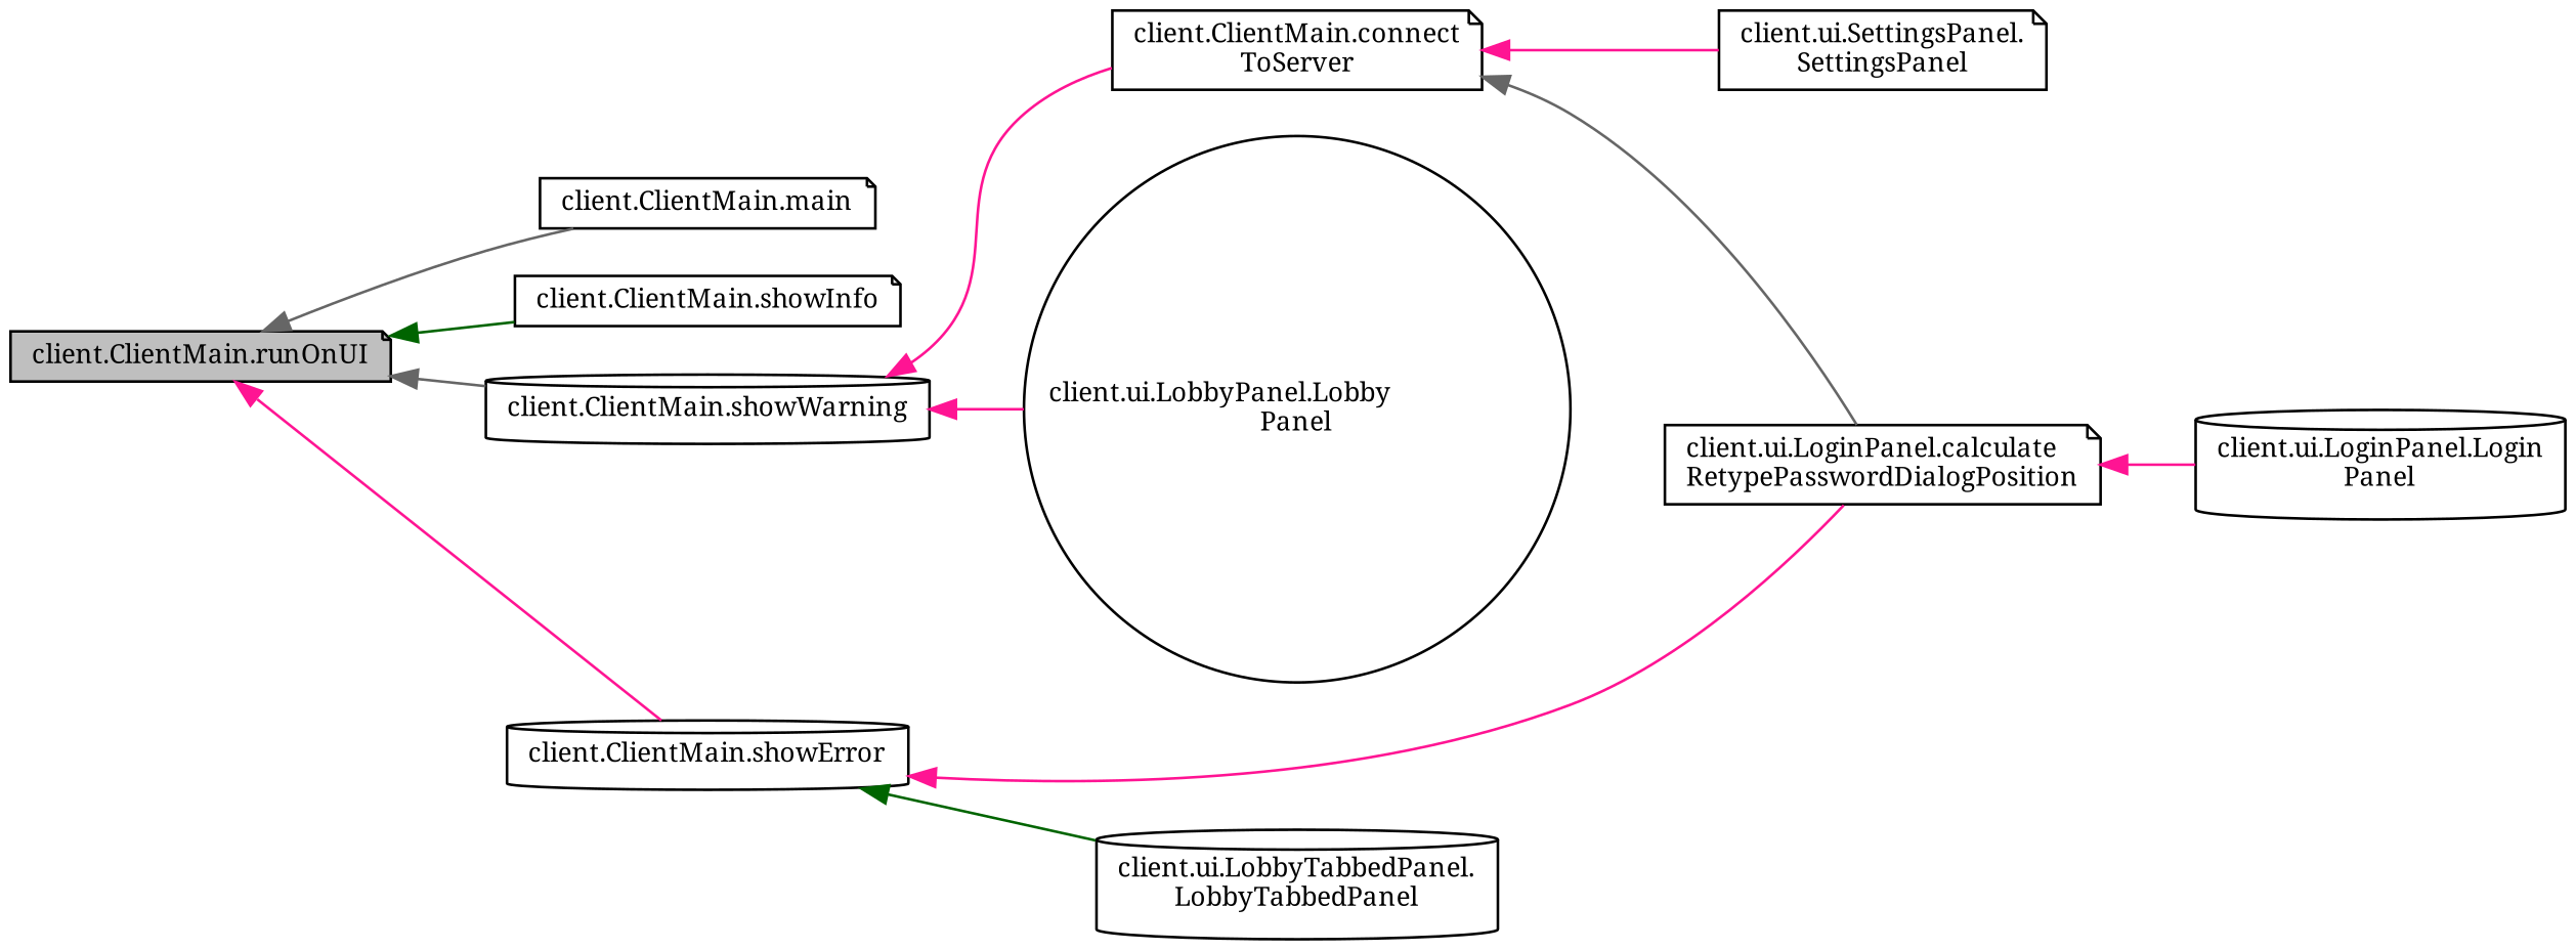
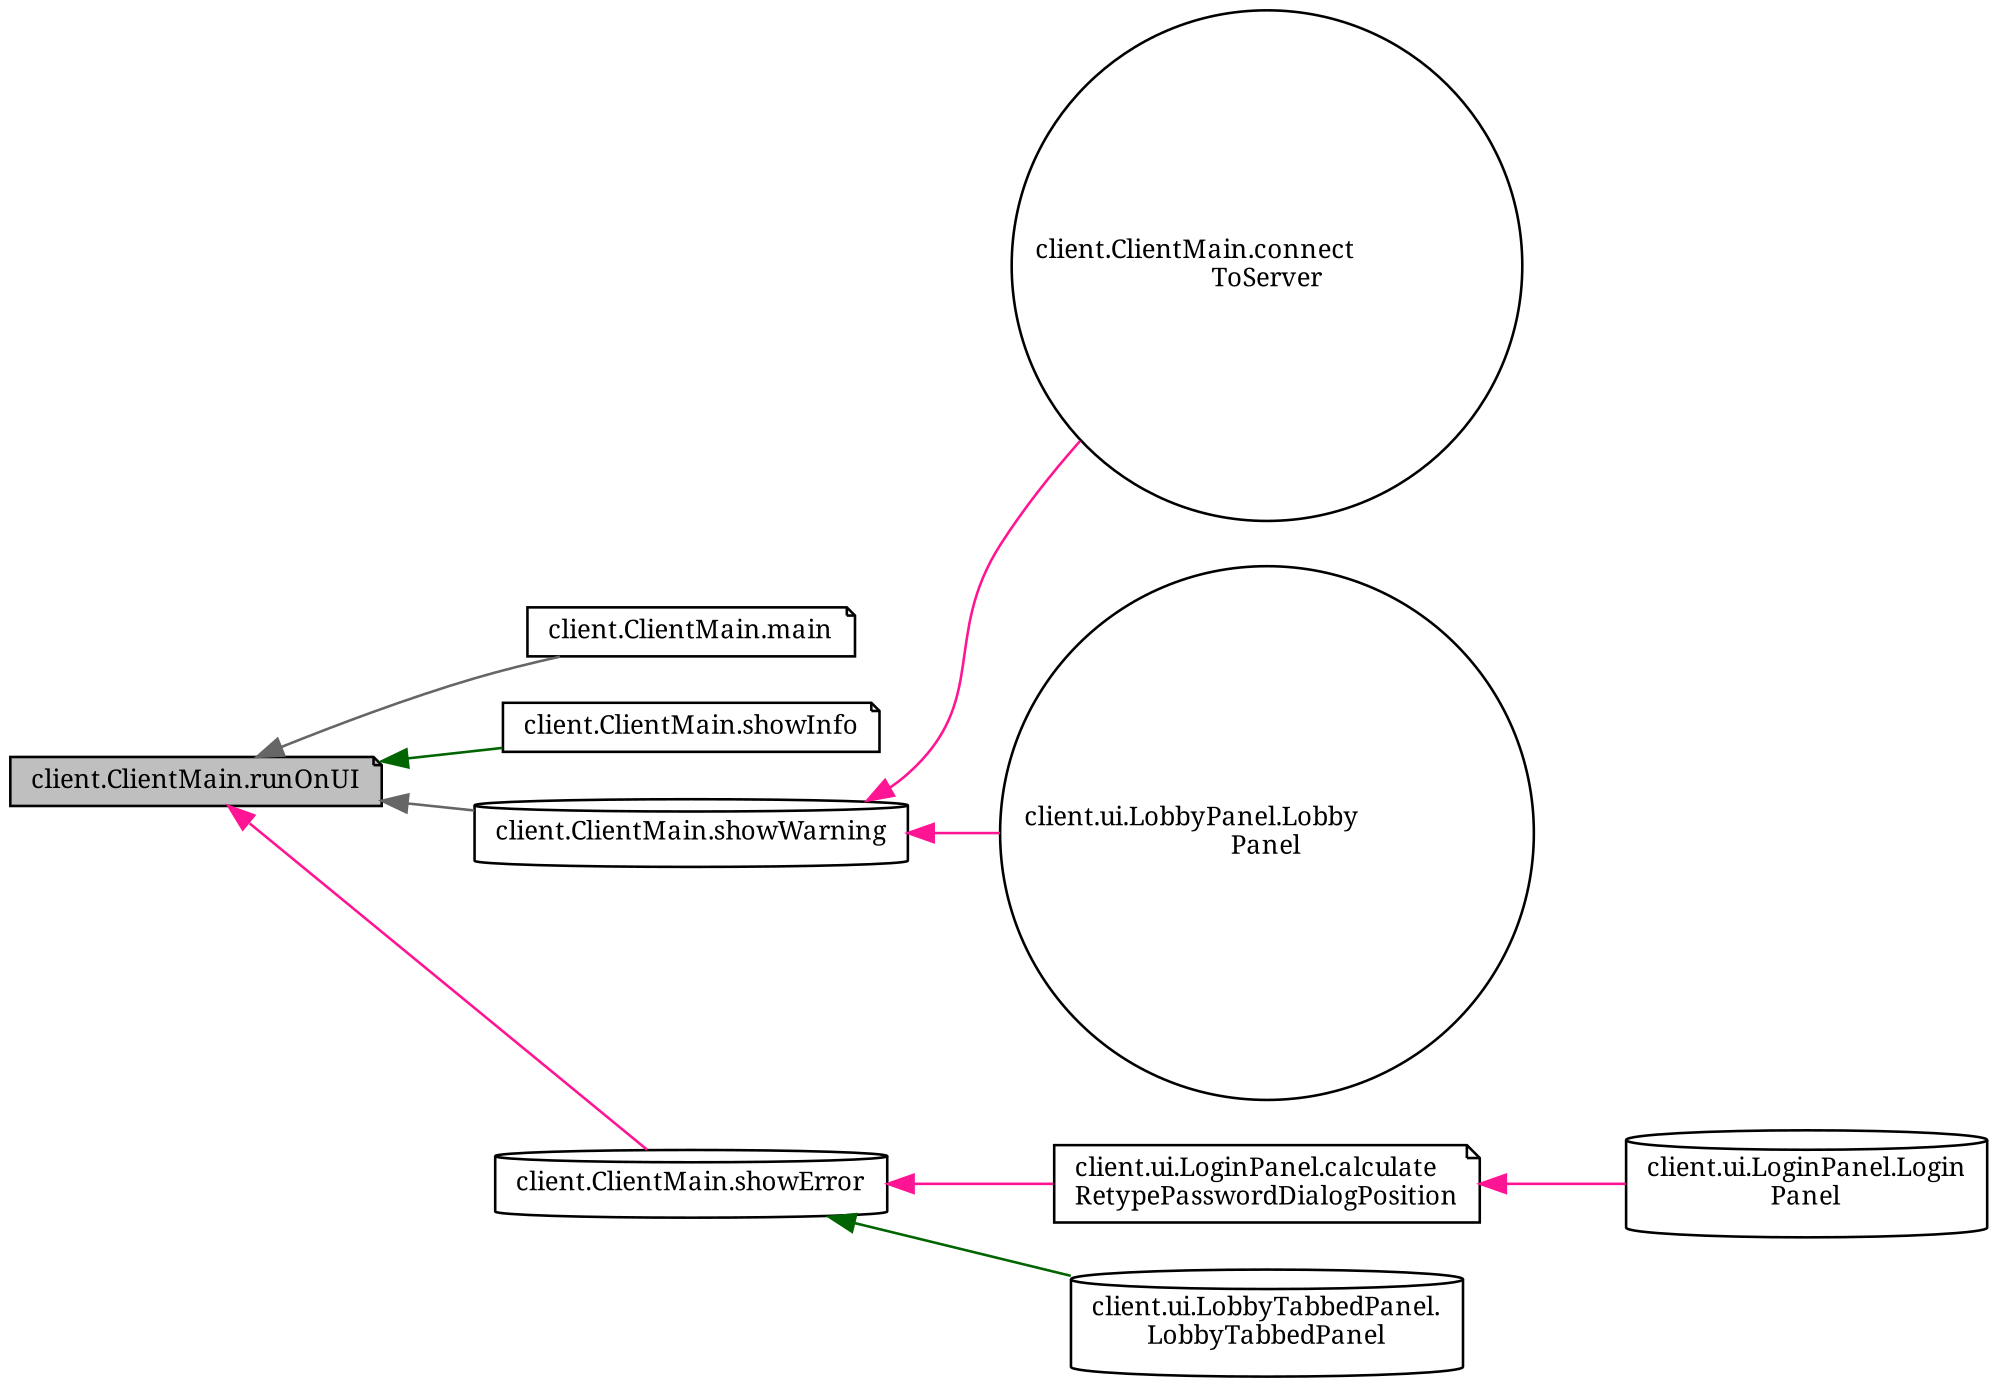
  digraph {
    fontname="Noto Serif"
    rankdir=LR
    node [color=black fillcolor=white fontname="Noto Serif" fontsize=10 shape=note style=filled]
    edge [color=deeppink dir=back fontname="Noto Serif" fontsize=10 labelfontname=Helvetica labelfontsize=10 style=solid]
    n1 [fillcolor=grey75 fontcolor=black height=0.2 label="client.ClientMain.runOnUI" width=0.4]
    n2 [height=0.2 label="client.ClientMain.main" width=0.4]
    n3 [height=0.2 label="client.ClientMain.showInfo" width=0.4]
    n4 [height=0.2 label="client.ClientMain.showWarning" shape=cylinder width=0.4]
    n5 [height=0.2 label="client.ClientMain.showError" shape=cylinder width=0.4]
-   n6 [height=0.2 label="client.ClientMain.connect\lToServer" width=0.4]
+   n6 [height=0.2 label="client.ClientMain.connect\lToServer" shape=circle width=0.4]
    n7 [height=0.2 label="client.ui.LobbyPanel.Lobby\lPanel" shape=circle width=0.4]
    n8 [height=0.2 label="client.ui.LoginPanel.Login\lPanel" shape=cylinder width=0.4]
    n9 [height=0.2 label="client.ui.LoginPanel.calculate\lRetypePasswordDialogPosition" width=0.4]
    n10 [height=0.2 label="client.ui.LobbyTabbedPanel.\lLobbyTabbedPanel" shape=cylinder width=0.4]
-   n11 [height=0.2 label="client.ui.SettingsPanel.\lSettingsPanel" width=0.4]
    n1 -> n2 [color=gray40]
    n1 -> n3 [color=darkgreen]
    n1 -> n4 [color=gray40]
    n1 -> n5
    n4 -> n6
    n4 -> n7
    n5 -> n9
    n5 -> n10 [color=darkgreen]
-   n6 -> n9 [color=gray40]
-   n6 -> n11
    n9 -> n8
  }
